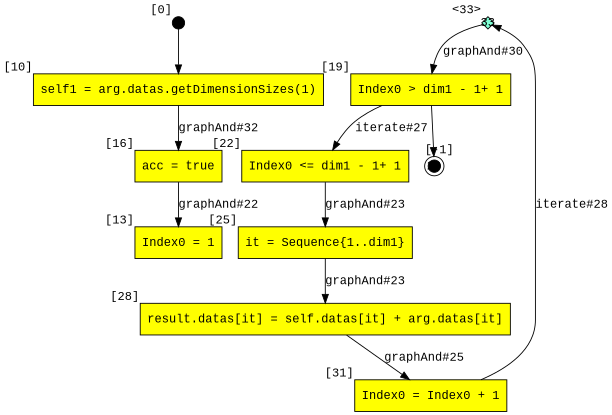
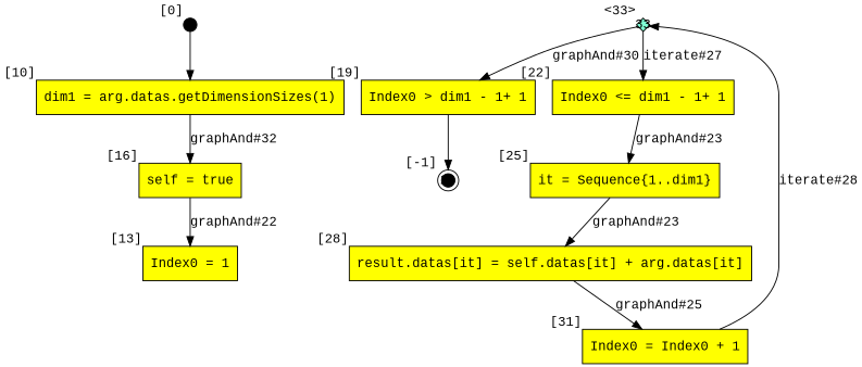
  digraph {
    fontname="Liberation Mono"
    node [fillcolor=yellow fontname="Liberation Mono" shape=box style=filled]
    edge [fontname="Liberation Mono"]
-   n1 [label="acc = true" xlabel="[16]"]
+   n1 [label="self = true" xlabel="[16]"]
    n2 [label="Index0 = 1" xlabel="[13]"]
    33 [fillcolor=aquamarine fixedsize=true height=.2 shape=diamond width=.2 xlabel="<33>"]
    n4 [label="Index0 > dim1 - 1+ 1" xlabel="[19]"]
    n5 [label="Index0 <= dim1 - 1+ 1" xlabel="[22]"]
    20 [fillcolor=black fixedsize=true height=.2 shape=doublecircle width=.2 xlabel="[-1]"]
    n7 [label="it = Sequence{1..dim1}" xlabel="[25]"]
    n8 [label="result.datas[it] = self.datas[it] + arg.datas[it]" xlabel="[28]"]
    9 [fillcolor=black fixedsize=true height=.2 shape=circle width=.2 xlabel="[0]"]
-   n10 [label="self1 = arg.datas.getDimensionSizes(1)" xlabel="[10]"]
+   n10 [label="dim1 = arg.datas.getDimensionSizes(1)" xlabel="[10]"]
    n11 [label="Index0 = Index0 + 1" xlabel="[31]"]
    n1 -> n2 [label="graphAnd#22"]
    33 -> n4 [label="graphAnd#30"]
-   n4 -> n5 [label="iterate#27"]
+   33 -> n5 [label="iterate#27"]
    n4 -> 20
    n5 -> n7 [label="graphAnd#23"]
    n7 -> n8 [label="graphAnd#23"]
    n8 -> n11 [label="graphAnd#25"]
    9 -> n10
    n10 -> n1 [label="graphAnd#32"]
    n11 -> 33 [label="iterate#28"]
  }
